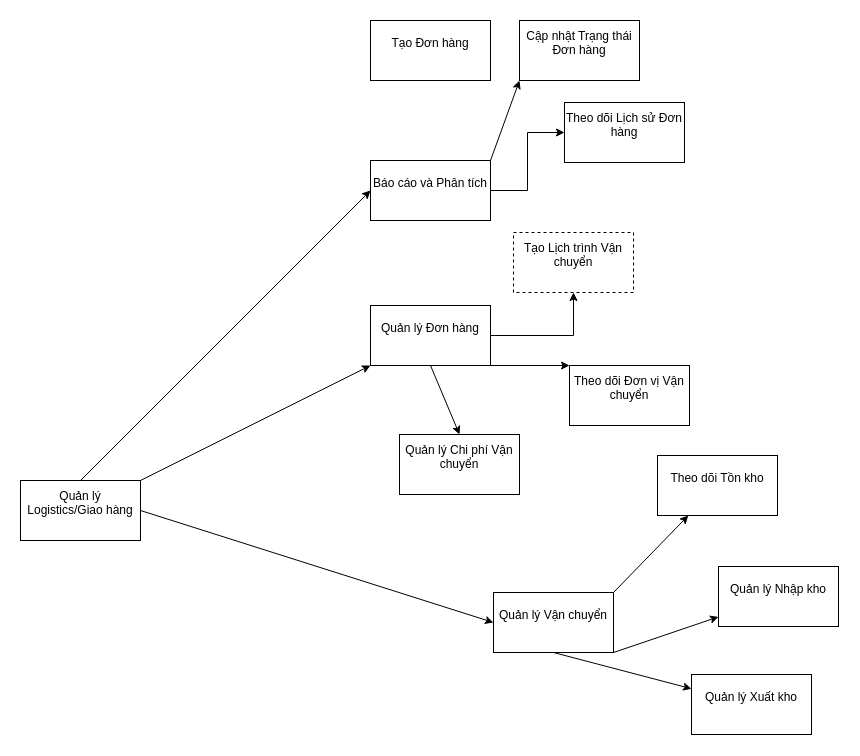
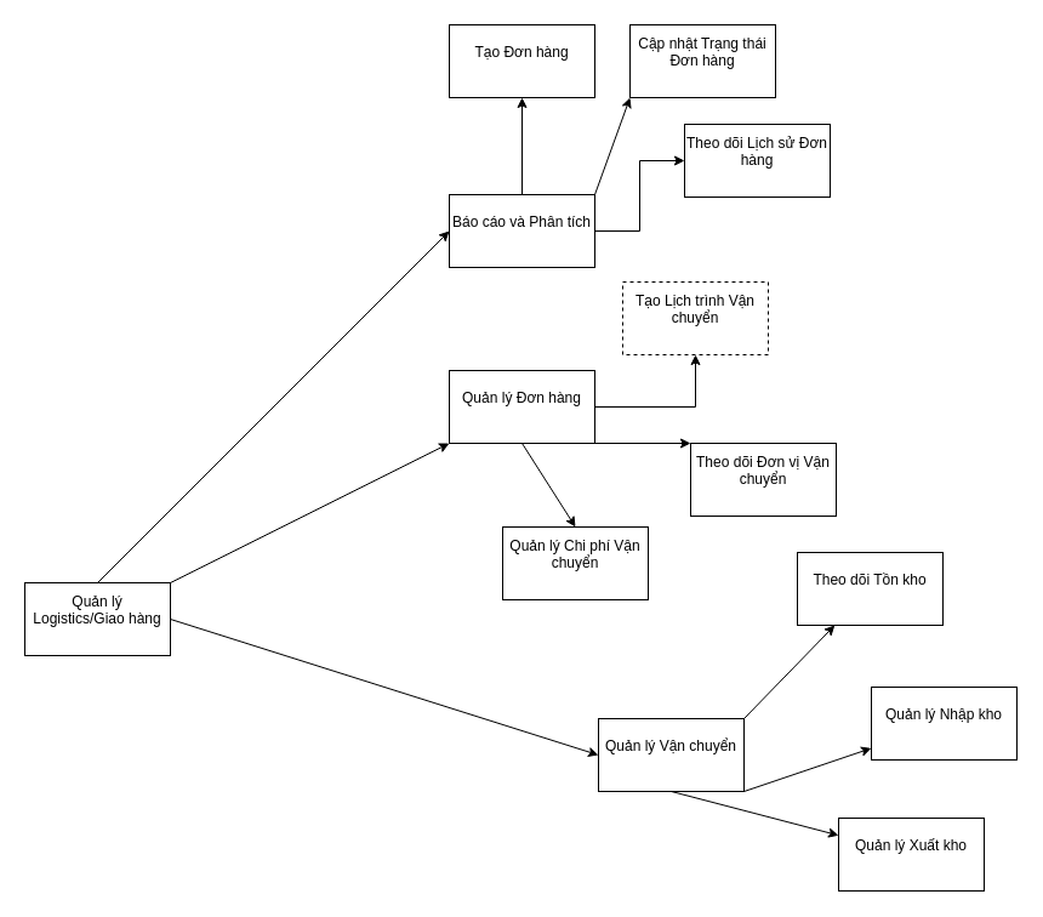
  <mxCell id="0" style=";html=1;" />
  <mxCell id="1" style=";html=1;" parent="0" />
  <mxCell id="2" value="&#10;Quản lý Logistics/Giao hàng&#10;&#10;" style="rounded=0;whiteSpace=wrap;html=1;" vertex="1" parent="1"><mxGeometry x="20" y="480" width="120" height="60" as="geometry" /></mxCell>
  <mxCell id="3" value="" style="edgeStyle=orthogonalEdgeStyle;rounded=0;orthogonalLoop=1;jettySize=auto;html=1;" edge="1" parent="1" source="4" target="16"><mxGeometry relative="1" as="geometry" /></mxCell>
  <mxCell id="4" value="&#10;Quản lý Đơn hàng&#10;&#10;" style="whiteSpace=wrap;html=1;rounded=0;" vertex="1" parent="1"><mxGeometry x="370" y="305" width="120" height="60" as="geometry" /></mxCell>
  <mxCell id="5" value="&#10;Quản lý Vận chuyển&#10;&#10;" style="whiteSpace=wrap;html=1;rounded=0;" vertex="1" parent="1"><mxGeometry x="493" y="592" width="120" height="60" as="geometry" /></mxCell>
  <mxCell id="6" value="" style="endArrow=classic;html=1;rounded=0;exitX=1;exitY=0;exitDx=0;exitDy=0;entryX=0;entryY=1;entryDx=0;entryDy=0;" edge="1" parent="1" source="2" target="4"><mxGeometry width="50" height="50" relative="1" as="geometry"><mxPoint x="731" y="609" as="sourcePoint" /><mxPoint x="781" y="559" as="targetPoint" /></mxGeometry></mxCell>
  <mxCell id="7" value="" style="endArrow=classic;html=1;rounded=0;exitX=1;exitY=0.5;exitDx=0;exitDy=0;entryX=0;entryY=0.5;entryDx=0;entryDy=0;" edge="1" parent="1" source="2" target="5"><mxGeometry width="50" height="50" relative="1" as="geometry"><mxPoint x="731" y="609" as="sourcePoint" /><mxPoint x="781" y="559" as="targetPoint" /></mxGeometry></mxCell>
+ <mxCell id="8" value="" style="edgeStyle=orthogonalEdgeStyle;rounded=0;orthogonalLoop=1;jettySize=auto;html=1;" edge="1" parent="1" source="10" target="13"><mxGeometry relative="1" as="geometry" /></mxCell>
  <mxCell id="9" value="" style="edgeStyle=orthogonalEdgeStyle;rounded=0;orthogonalLoop=1;jettySize=auto;html=1;" edge="1" parent="1" source="10" target="14"><mxGeometry relative="1" as="geometry" /></mxCell>
  <mxCell id="10" value="&#10;&lt;span class=&quot;hljs-selector-tag&quot;&gt;B&lt;/span&gt;áo cáo và Phân tích&#10;&#10;" style="rounded=0;whiteSpace=wrap;html=1;" vertex="1" parent="1"><mxGeometry x="370" y="160" width="120" height="60" as="geometry" /></mxCell>
  <mxCell id="11" value="" style="endArrow=classic;html=1;rounded=0;exitX=0.5;exitY=0;exitDx=0;exitDy=0;entryX=0;entryY=0.5;entryDx=0;entryDy=0;" edge="1" parent="1" source="2" target="10"><mxGeometry width="50" height="50" relative="1" as="geometry"><mxPoint x="731" y="609" as="sourcePoint" /><mxPoint x="781" y="559" as="targetPoint" /></mxGeometry></mxCell>
  <mxCell id="12" value="&#10;Cậ&lt;span class=&quot;hljs-selector-tag&quot;&gt;p&lt;/span&gt; nhật &lt;span class=&quot;hljs-selector-tag&quot;&gt;Tr&lt;/span&gt;ạng &lt;span class=&quot;hljs-selector-tag&quot;&gt;th&lt;/span&gt;á&lt;span class=&quot;hljs-selector-tag&quot;&gt;i&lt;/span&gt; Đơn hàng&#10;&#10;" style="whiteSpace=wrap;html=1;rounded=0;" vertex="1" parent="1"><mxGeometry x="519" y="20" width="120" height="60" as="geometry" /></mxCell>
  <mxCell id="13" value="&#10;Tạo Đơn hàng&#10;&#10;" style="whiteSpace=wrap;html=1;rounded=0;" vertex="1" parent="1"><mxGeometry x="370" y="20" width="120" height="60" as="geometry" /></mxCell>
  <mxCell id="14" value="&#10;Theo dõ&lt;span class=&quot;hljs-selector-tag&quot;&gt;i&lt;/span&gt; Lịch sử Đơn hàng&#10;&#10;" style="whiteSpace=wrap;html=1;rounded=0;" vertex="1" parent="1"><mxGeometry x="564" y="102" width="120" height="60" as="geometry" /></mxCell>
  <mxCell id="15" value="" style="endArrow=classic;html=1;rounded=0;exitX=1;exitY=0;exitDx=0;exitDy=0;entryX=0;entryY=1;entryDx=0;entryDy=0;" edge="1" parent="1" source="10" target="12"><mxGeometry width="50" height="50" relative="1" as="geometry"><mxPoint x="731" y="609" as="sourcePoint" /><mxPoint x="781" y="559" as="targetPoint" /></mxGeometry></mxCell>
  <mxCell id="16" value="&#10;Tạo Lịch &lt;span class=&quot;hljs-selector-tag&quot;&gt;tr&lt;/span&gt;ình Vận chuyển&#10;&#10;" style="whiteSpace=wrap;html=1;rounded=0;dashed=1;" vertex="1" parent="1"><mxGeometry x="513" y="232" width="120" height="60" as="geometry" /></mxCell>
- <mxCell id="17" value="&#10;Quản lý Chi phí Vận chuyển&#10;&#10;" style="whiteSpace=wrap;html=1;rounded=0;" vertex="1" parent="1"><mxGeometry x="399" y="434" width="120" height="60" as="geometry" /></mxCell>
+ <mxCell id="17" value="&#10;Quản lý Chi phí Vận chuyển&#10;&#10;" style="whiteSpace=wrap;html=1;rounded=0;" vertex="1" parent="1"><mxGeometry x="414" y="434" width="120" height="60" as="geometry" /></mxCell>
  <mxCell id="18" value="&#10; Theo dõ&lt;span class=&quot;hljs-selector-tag&quot;&gt;i&lt;/span&gt; Đơn vị Vận chuyển&#10;&#10;" style="whiteSpace=wrap;html=1;rounded=0;" vertex="1" parent="1"><mxGeometry x="569" y="365" width="120" height="60" as="geometry" /></mxCell>
  <mxCell id="19" value="" style="endArrow=classic;html=1;rounded=0;exitX=1;exitY=1;exitDx=0;exitDy=0;entryX=0;entryY=0;entryDx=0;entryDy=0;" edge="1" parent="1" source="4" target="18"><mxGeometry width="50" height="50" relative="1" as="geometry"><mxPoint x="731" y="609" as="sourcePoint" /><mxPoint x="781" y="559" as="targetPoint" /></mxGeometry></mxCell>
  <mxCell id="20" value="" style="endArrow=classic;html=1;rounded=0;exitX=0.5;exitY=1;exitDx=0;exitDy=0;entryX=0.5;entryY=0;entryDx=0;entryDy=0;" edge="1" parent="1" source="4" target="17"><mxGeometry width="50" height="50" relative="1" as="geometry"><mxPoint x="731" y="609" as="sourcePoint" /><mxPoint x="781" y="559" as="targetPoint" /></mxGeometry></mxCell>
  <mxCell id="21" value="" style="endArrow=classic;html=1;rounded=0;exitX=1;exitY=0;exitDx=0;exitDy=0;" edge="1" parent="1" source="5" target="22"><mxGeometry width="50" height="50" relative="1" as="geometry"><mxPoint x="731" y="609" as="sourcePoint" /><mxPoint x="781" y="559" as="targetPoint" /></mxGeometry></mxCell>
  <mxCell id="22" value="&#10;Theo dõ&lt;span class=&quot;hljs-selector-tag&quot;&gt;i&lt;/span&gt; Tồn kho&#10;&#10;" style="rounded=0;whiteSpace=wrap;html=1;" vertex="1" parent="1"><mxGeometry x="657" y="455" width="120" height="60" as="geometry" /></mxCell>
  <mxCell id="23" value="" style="endArrow=classic;html=1;rounded=0;exitX=1;exitY=1;exitDx=0;exitDy=0;" edge="1" parent="1" source="5" target="24"><mxGeometry width="50" height="50" relative="1" as="geometry"><mxPoint x="731" y="609" as="sourcePoint" /><mxPoint x="795" y="677" as="targetPoint" /></mxGeometry></mxCell>
  <mxCell id="24" value="&#10;Quản lý Nhậ&lt;span class=&quot;hljs-selector-tag&quot;&gt;p&lt;/span&gt; kho&#10;&#10;" style="rounded=0;whiteSpace=wrap;html=1;" vertex="1" parent="1"><mxGeometry x="718" y="566" width="120" height="60" as="geometry" /></mxCell>
  <mxCell id="25" value="" style="endArrow=classic;html=1;rounded=0;exitX=0.5;exitY=1;exitDx=0;exitDy=0;" edge="1" parent="1" source="5" target="26"><mxGeometry width="50" height="50" relative="1" as="geometry"><mxPoint x="731" y="609" as="sourcePoint" /><mxPoint x="712" y="774" as="targetPoint" /></mxGeometry></mxCell>
  <mxCell id="26" value="&#10;Quản lý Xuất kho&#10;&#10;" style="rounded=0;whiteSpace=wrap;html=1;" vertex="1" parent="1"><mxGeometry x="691" y="674" width="120" height="60" as="geometry" /></mxCell>
